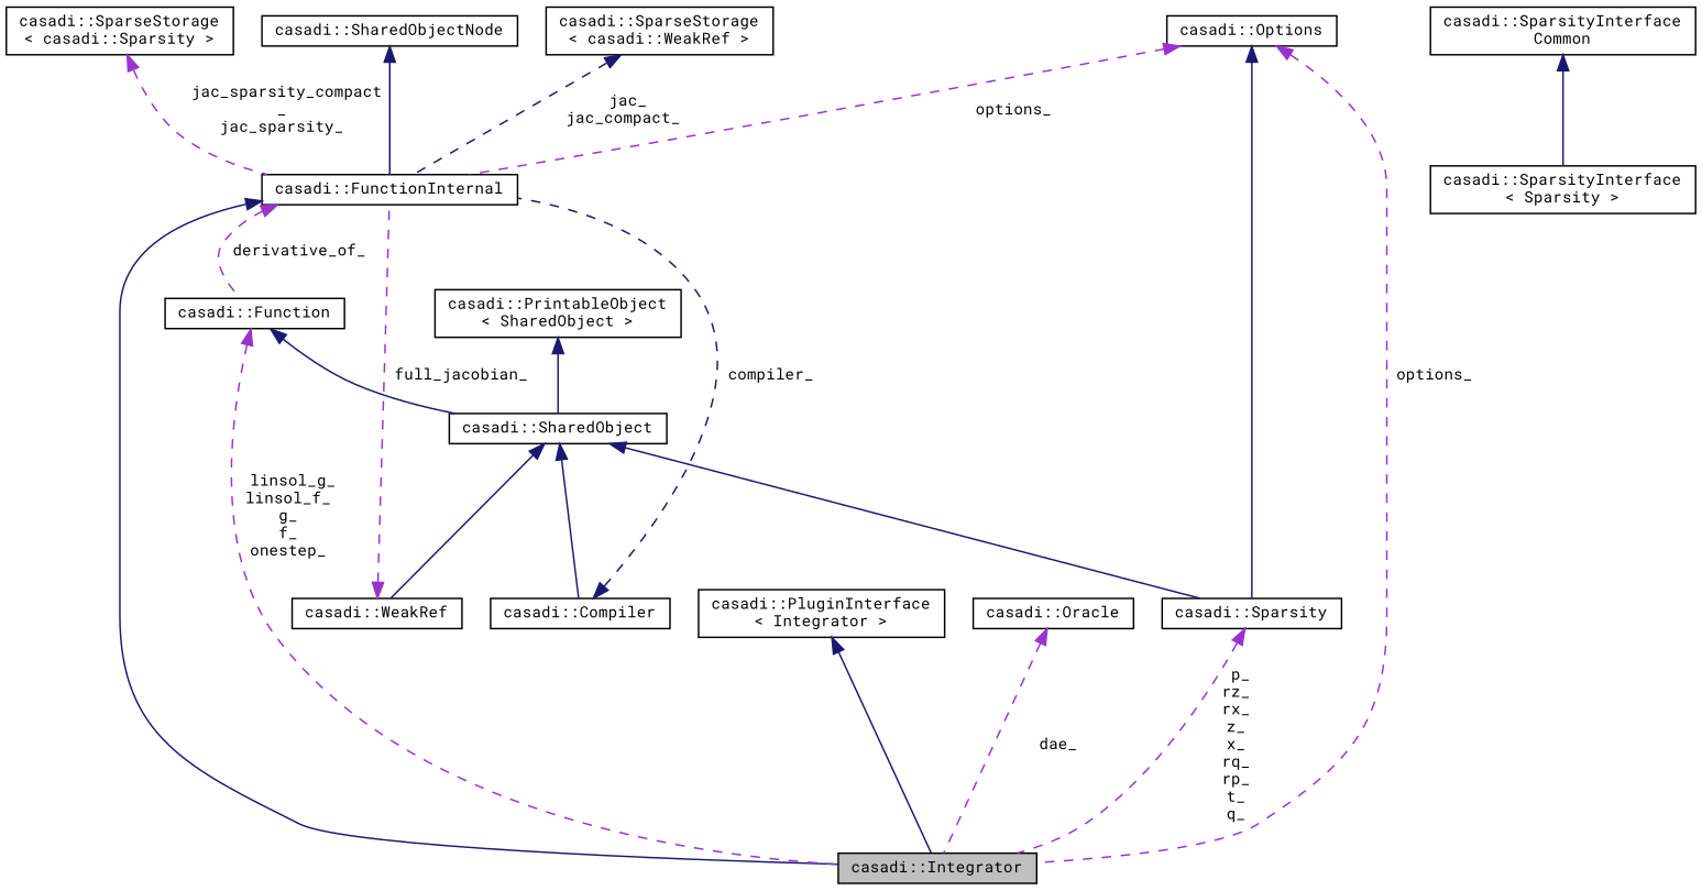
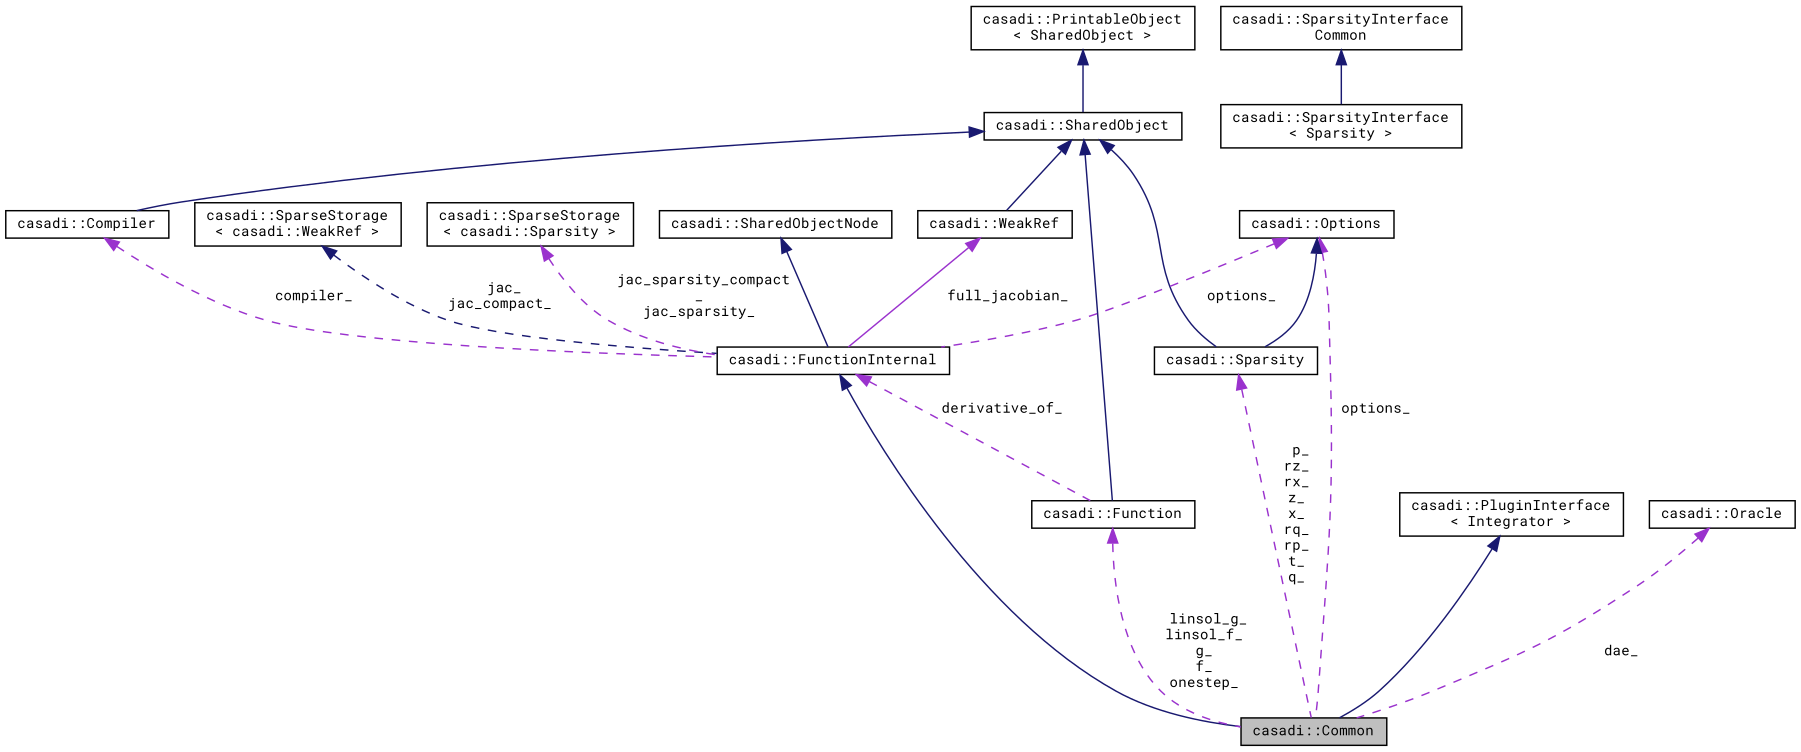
  digraph {
    fontname="Roboto Mono"
    rankdir=TB
    node [color=black fillcolor=white fontname="Roboto Mono" fontsize=10 shape=record style=filled]
    edge [color=midnightblue dir=back fontname="Roboto Mono" fontsize=10 labelfontname="FreeSans.ttf" labelfontsize=10 style=solid]
-   n1 [fillcolor=grey75 fontcolor=black height=0.2 label="casadi::Integrator" width=0.4]
+   n1 [fillcolor=grey75 fontcolor=black height=0.2 label="casadi::Common" width=0.4]
    n2 [height=0.2 label="casadi::FunctionInternal" width=0.4]
    n3 [height=0.2 label="casadi::Function" width=0.4]
    n4 [height=0.2 label="casadi::SharedObjectNode" width=0.4]
    n5 [height=0.2 label="casadi::WeakRef" width=0.4]
    n6 [height=0.2 label="casadi::SharedObject" width=0.4]
    n7 [height=0.2 label="casadi::Compiler" width=0.4]
    n8 [height=0.2 label="casadi::Sparsity" width=0.4]
    n9 [height=0.2 label="casadi::PrintableObject\l\< SharedObject \>" width=0.4]
    n10 [height=0.2 label="casadi::SparseStorage\l\< casadi::WeakRef \>" width=0.4]
    n11 [height=0.2 label="casadi::Options" width=0.4]
    n12 [height=0.2 label="casadi::SparseStorage\l\< casadi::Sparsity \>" width=0.4]
    n13 [height=0.2 label="casadi::PluginInterface\l\< Integrator \>" width=0.4]
    n14 [height=0.2 label="casadi::SparsityInterface\l\< Sparsity \>" width=0.4]
    n15 [height=0.2 label="casadi::SparsityInterface\lCommon" width=0.4]
    n16 [height=0.2 label="casadi::Oracle" width=0.4]
    n2 -> n1
    n2 -> n3 [color=darkorchid3 label=" derivative_of_" style=dashed]
    n3 -> n1 [color=darkorchid3 label=" linsol_g_\nlinsol_f_\ng_\nf_\nonestep_" style=dashed]
    n4 -> n2
-   n5 -> n2 [color=darkorchid3 label=" full_jacobian_" style=dashed]
-   n3 -> n6
+   n5 -> n2 [color=darkorchid3 label=" full_jacobian_"]
+   n6 -> n3
    n6 -> n5
    n6 -> n7
    n6 -> n8
-   n7 -> n2 [label=" compiler_" style=dashed]
+   n7 -> n2 [color=darkorchid3 label=" compiler_" style=dashed]
    n8 -> n1 [color=darkorchid3 label=" p_\nrz_\nrx_\nz_\nx_\nrq_\nrp_\nt_\nq_" style=dashed]
    n9 -> n6
    n10 -> n2 [label=" jac_\njac_compact_" style=dashed]
    n11 -> n1 [color=darkorchid3 label=" options_" style=dashed]
    n11 -> n2 [color=darkorchid3 label=" options_" style=dashed]
    n11 -> n8
    n12 -> n2 [color=darkorchid3 label=" jac_sparsity_compact\l_\njac_sparsity_" style=dashed]
    n13 -> n1
    n15 -> n14
    n16 -> n1 [color=darkorchid3 label=" dae_" style=dashed]
  }
